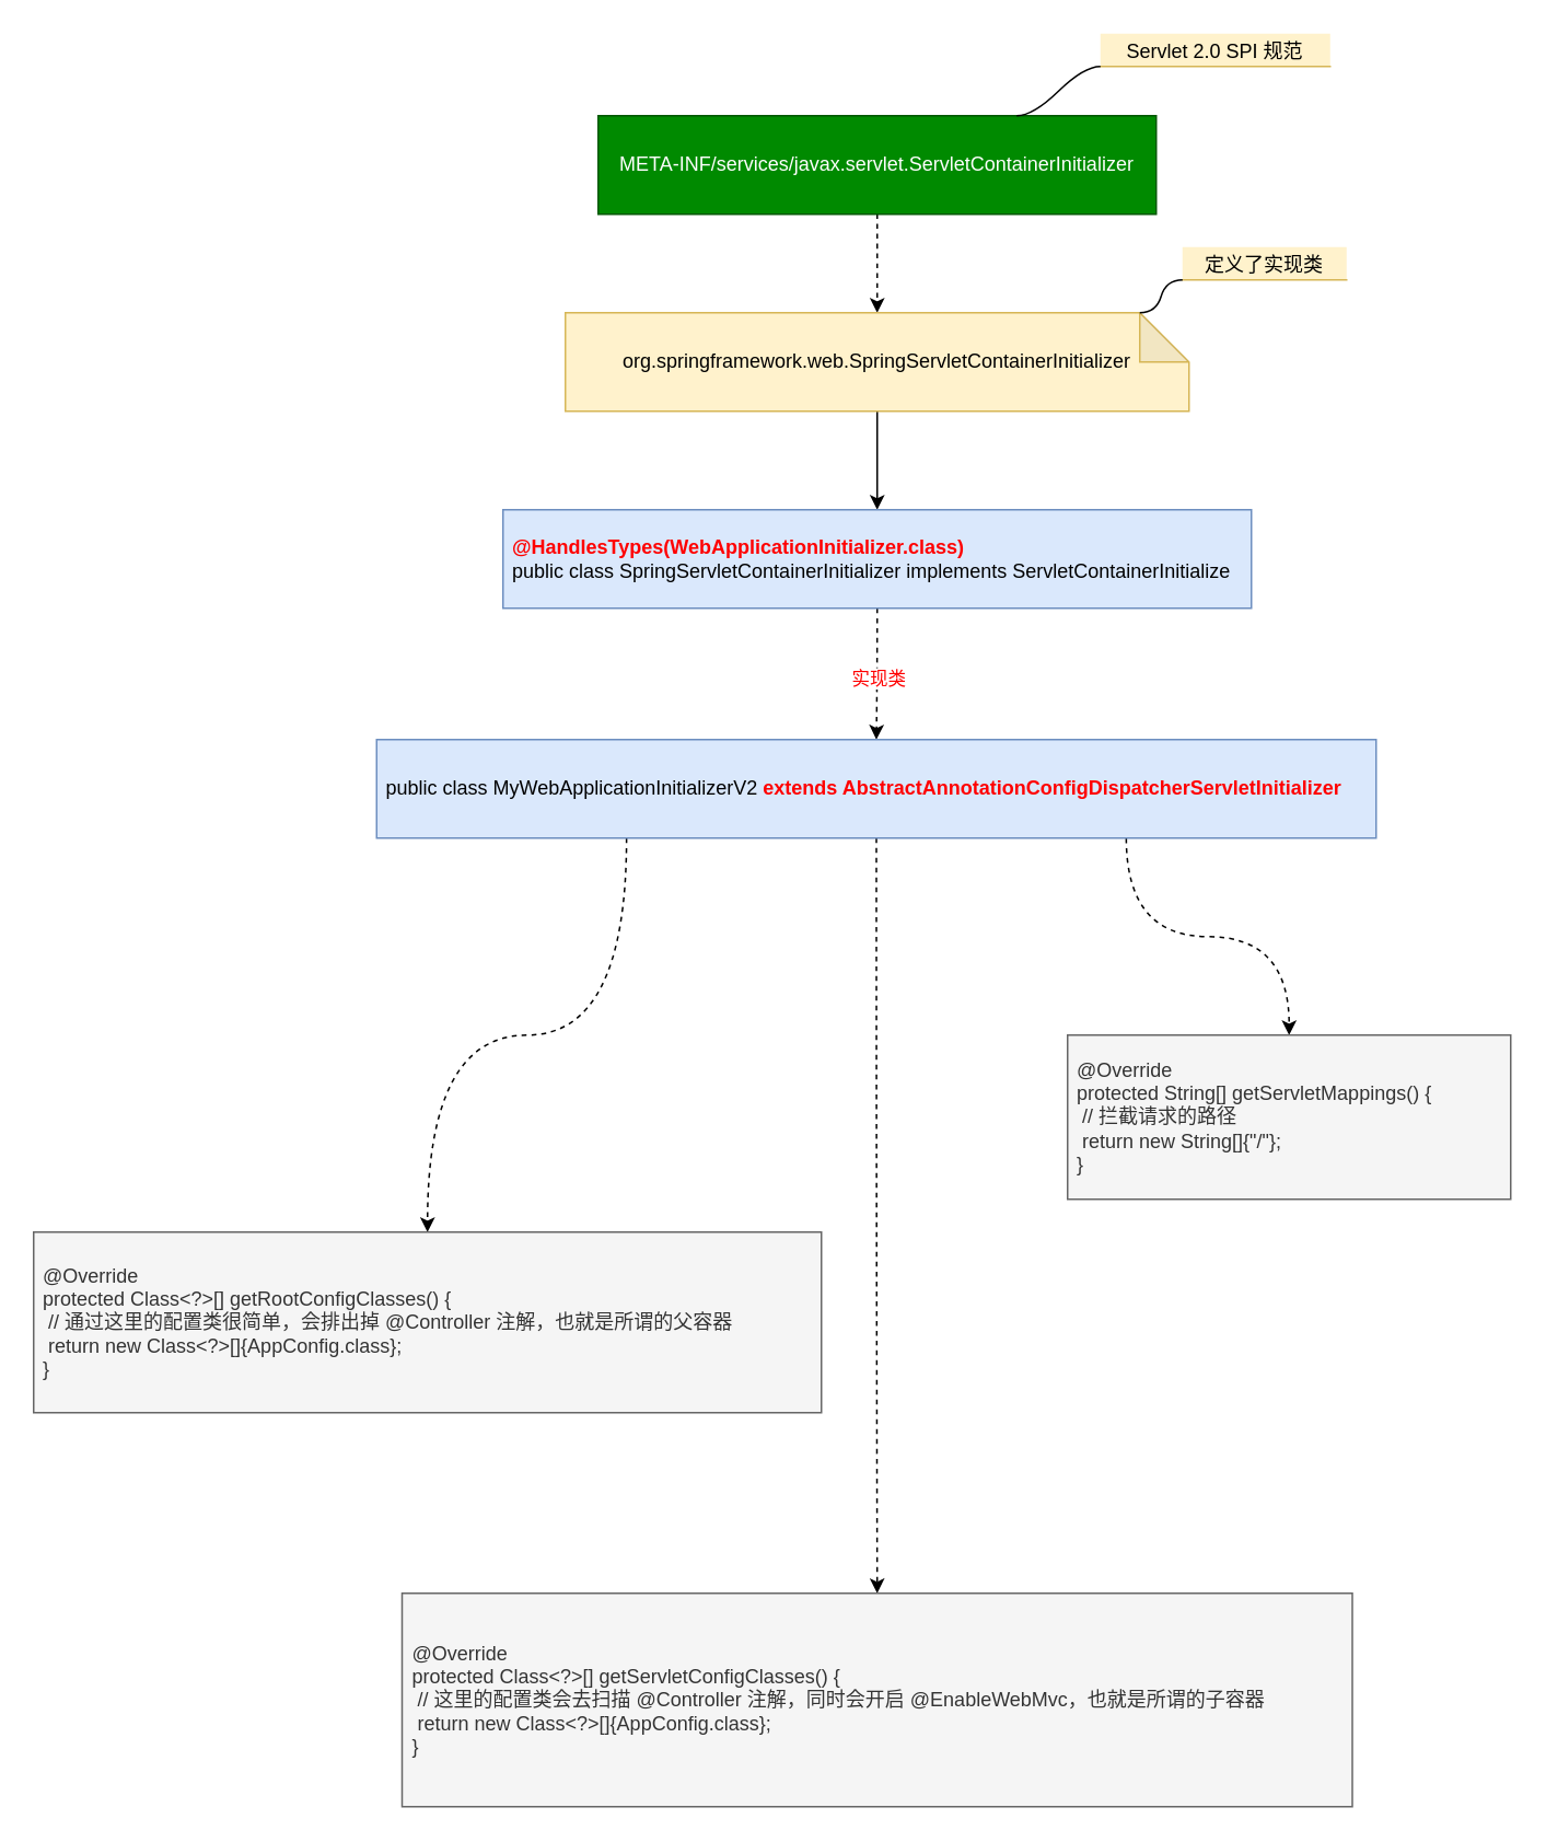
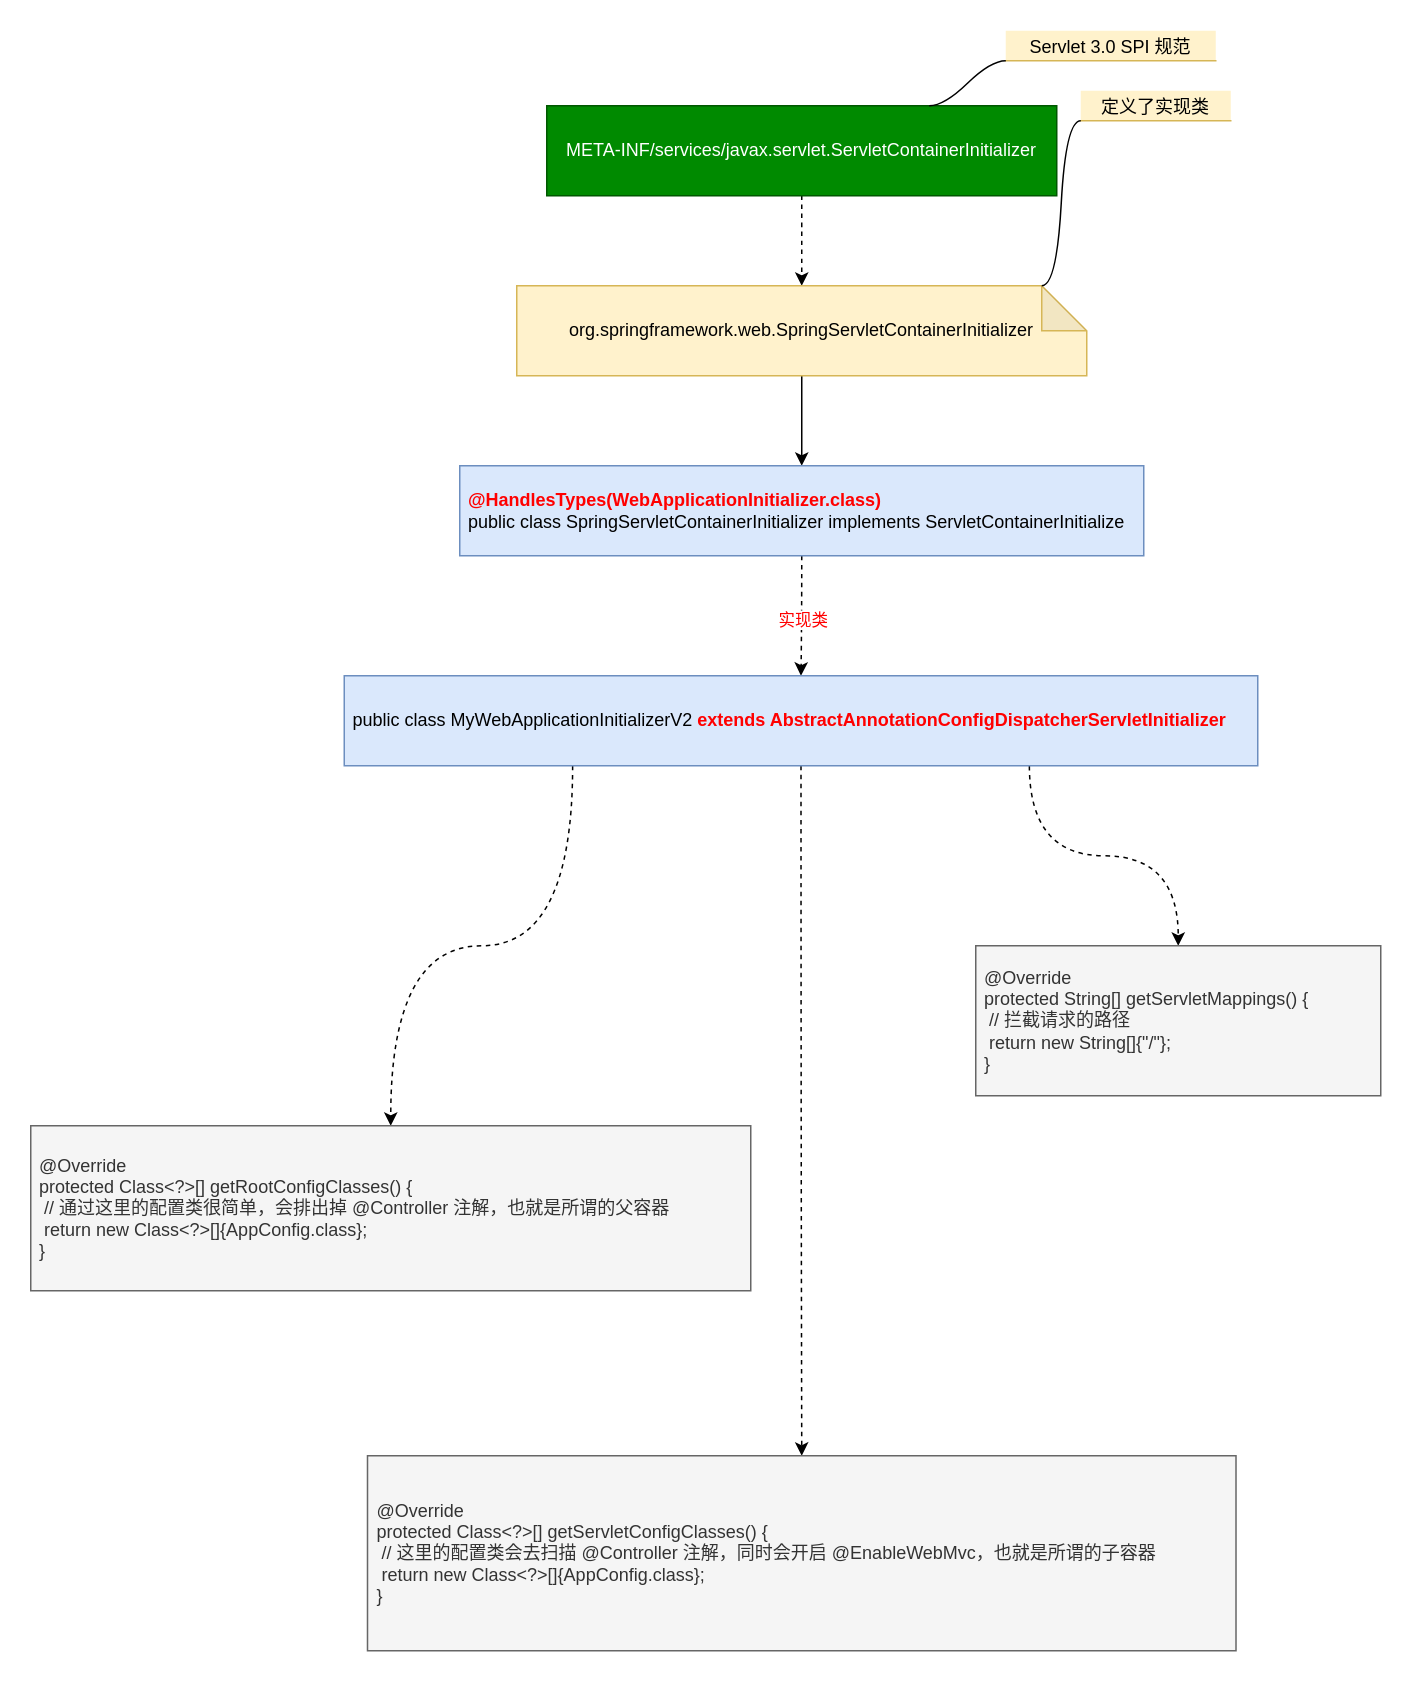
  <mxCell id="0" />
  <mxCell id="1" parent="0" />
  <mxCell id="2" style="edgeStyle=orthogonalEdgeStyle;curved=1;rounded=0;orthogonalLoop=1;jettySize=auto;html=1;exitX=0.5;exitY=1;exitDx=0;exitDy=0;entryX=0.5;entryY=0;entryDx=0;entryDy=0;entryPerimeter=0;fontColor=#FF0000;strokeWidth=1;dashed=1;" edge="1" parent="1" source="3" target="5"><mxGeometry relative="1" as="geometry" /></mxCell>
  <mxCell id="3" value="META-INF/services/javax.servlet.ServletContainerInitializer" style="rounded=0;whiteSpace=wrap;html=1;fillColor=#008a00;strokeColor=#005700;fontColor=#ffffff;" vertex="1" parent="1"><mxGeometry x="364" y="70" width="340" height="60" as="geometry" /></mxCell>
  <mxCell id="4" value="" style="edgeStyle=orthogonalEdgeStyle;curved=1;rounded=0;orthogonalLoop=1;jettySize=auto;html=1;fontColor=#FF0000;strokeWidth=1;" edge="1" parent="1" source="5" target="8"><mxGeometry relative="1" as="geometry" /></mxCell>
  <mxCell id="5" value="org.springframework.web.SpringServletContainerInitializer" style="shape=note;whiteSpace=wrap;html=1;backgroundOutline=1;darkOpacity=0.05;fillColor=#fff2cc;strokeColor=#d6b656;" vertex="1" parent="1"><mxGeometry x="344" y="190" width="380" height="60" as="geometry" /></mxCell>
  <mxCell id="6" value="" style="edgeStyle=orthogonalEdgeStyle;curved=1;rounded=0;orthogonalLoop=1;jettySize=auto;html=1;dashed=1;fontColor=#FF0000;strokeWidth=1;" edge="1" parent="1" source="8" target="16"><mxGeometry relative="1" as="geometry" /></mxCell>
  <mxCell id="7" value="实现类" style="edgeLabel;html=1;align=center;verticalAlign=middle;resizable=0;points=[];fontColor=#FF0000;" vertex="1" connectable="0" parent="6"><mxGeometry y="2" relative="1" as="geometry"><mxPoint as="offset" /></mxGeometry></mxCell>
  <mxCell id="8" value="&lt;div&gt;&lt;b&gt;&lt;font color=&quot;#ff0000&quot;&gt;@HandlesTypes(WebApplicationInitializer.class)&lt;/font&gt;&lt;/b&gt;&lt;/div&gt;&lt;div&gt;public class SpringServletContainerInitializer implements ServletContainerInitialize&lt;/div&gt;" style="whiteSpace=wrap;html=1;fillColor=#dae8fc;strokeColor=#6c8ebf;align=left;spacing=6;" vertex="1" parent="1"><mxGeometry x="306" y="310" width="456" height="60" as="geometry" /></mxCell>
- <mxCell id="9" value="定义了实现类" style="whiteSpace=wrap;html=1;shape=partialRectangle;top=0;left=0;bottom=1;right=0;points=[[0,1],[1,1]];fillColor=#fff2cc;align=center;verticalAlign=bottom;routingCenterY=0.5;snapToPoint=1;recursiveResize=0;autosize=1;treeFolding=1;treeMoving=1;newEdgeStyle={&quot;edgeStyle&quot;:&quot;entityRelationEdgeStyle&quot;,&quot;startArrow&quot;:&quot;none&quot;,&quot;endArrow&quot;:&quot;none&quot;,&quot;segment&quot;:10,&quot;curved&quot;:1};strokeColor=#d6b656;" vertex="1" parent="1"><mxGeometry x="720" y="150" width="100" height="20" as="geometry" /></mxCell>
+ <mxCell id="9" value="定义了实现类" style="whiteSpace=wrap;html=1;shape=partialRectangle;top=0;left=0;bottom=1;right=0;points=[[0,1],[1,1]];fillColor=#fff2cc;align=center;verticalAlign=bottom;routingCenterY=0.5;snapToPoint=1;recursiveResize=0;autosize=1;treeFolding=1;treeMoving=1;newEdgeStyle={&quot;edgeStyle&quot;:&quot;entityRelationEdgeStyle&quot;,&quot;startArrow&quot;:&quot;none&quot;,&quot;endArrow&quot;:&quot;none&quot;,&quot;segment&quot;:10,&quot;curved&quot;:1};strokeColor=#d6b656;" vertex="1" parent="1"><mxGeometry x="720" y="60" width="100" height="20" as="geometry" /></mxCell>
  <mxCell id="10" value="" style="edgeStyle=entityRelationEdgeStyle;startArrow=none;endArrow=none;segment=10;curved=1;rounded=0;fontColor=#000000;strokeWidth=1;exitX=0;exitY=0;exitDx=350;exitDy=0;exitPerimeter=0;" edge="1" target="9" parent="1" source="5"><mxGeometry relative="1" as="geometry"><mxPoint x="880" y="160" as="sourcePoint" /></mxGeometry></mxCell>
- <mxCell id="11" value="Servlet 2.0 SPI 规范" style="whiteSpace=wrap;html=1;shape=partialRectangle;top=0;left=0;bottom=1;right=0;points=[[0,1],[1,1]];fillColor=#fff2cc;align=center;verticalAlign=bottom;routingCenterY=0.5;snapToPoint=1;recursiveResize=0;autosize=1;treeFolding=1;treeMoving=1;newEdgeStyle={&quot;edgeStyle&quot;:&quot;entityRelationEdgeStyle&quot;,&quot;startArrow&quot;:&quot;none&quot;,&quot;endArrow&quot;:&quot;none&quot;,&quot;segment&quot;:10,&quot;curved&quot;:1};strokeColor=#d6b656;" vertex="1" parent="1"><mxGeometry x="670" y="20" width="140" height="20" as="geometry" /></mxCell>
+ <mxCell id="11" value="Servlet 3.0 SPI 规范" style="whiteSpace=wrap;html=1;shape=partialRectangle;top=0;left=0;bottom=1;right=0;points=[[0,1],[1,1]];fillColor=#fff2cc;align=center;verticalAlign=bottom;routingCenterY=0.5;snapToPoint=1;recursiveResize=0;autosize=1;treeFolding=1;treeMoving=1;newEdgeStyle={&quot;edgeStyle&quot;:&quot;entityRelationEdgeStyle&quot;,&quot;startArrow&quot;:&quot;none&quot;,&quot;endArrow&quot;:&quot;none&quot;,&quot;segment&quot;:10,&quot;curved&quot;:1};strokeColor=#d6b656;" vertex="1" parent="1"><mxGeometry x="670" y="20" width="140" height="20" as="geometry" /></mxCell>
  <mxCell id="12" value="" style="edgeStyle=entityRelationEdgeStyle;startArrow=none;endArrow=none;segment=10;curved=1;rounded=0;fontColor=#000000;strokeWidth=1;exitX=0.75;exitY=0;exitDx=0;exitDy=0;" edge="1" target="11" parent="1" source="3"><mxGeometry relative="1" as="geometry"><mxPoint x="590" y="70" as="sourcePoint" /></mxGeometry></mxCell>
  <mxCell id="13" value="" style="edgeStyle=orthogonalEdgeStyle;curved=1;rounded=0;orthogonalLoop=1;jettySize=auto;html=1;dashed=1;fontColor=#FF0000;strokeWidth=1;" edge="1" parent="1" source="16" target="17"><mxGeometry relative="1" as="geometry" /></mxCell>
  <mxCell id="14" style="edgeStyle=orthogonalEdgeStyle;curved=1;rounded=0;orthogonalLoop=1;jettySize=auto;html=1;exitX=0.25;exitY=1;exitDx=0;exitDy=0;dashed=1;fontColor=#FF0000;strokeWidth=1;" edge="1" parent="1" source="16" target="19"><mxGeometry relative="1" as="geometry" /></mxCell>
  <mxCell id="15" style="edgeStyle=orthogonalEdgeStyle;curved=1;rounded=0;orthogonalLoop=1;jettySize=auto;html=1;exitX=0.75;exitY=1;exitDx=0;exitDy=0;dashed=1;fontColor=#FF0000;strokeWidth=1;" edge="1" parent="1" source="16" target="18"><mxGeometry relative="1" as="geometry" /></mxCell>
  <mxCell id="16" value="public class MyWebApplicationInitializerV2 &lt;b&gt;&lt;font color=&quot;#ff0000&quot;&gt;extends AbstractAnnotationConfigDispatcherServletInitializer&lt;/font&gt;&lt;/b&gt;" style="whiteSpace=wrap;html=1;align=left;fillColor=#dae8fc;strokeColor=#6c8ebf;spacing=6;" vertex="1" parent="1"><mxGeometry x="229" y="450" width="609" height="60" as="geometry" /></mxCell>
  <mxCell id="17" value="&lt;div&gt;@Override&lt;/div&gt;&lt;div&gt;&lt;span&gt; &lt;/span&gt;protected Class&amp;lt;?&amp;gt;[] getServletConfigClasses() {&lt;/div&gt;&lt;div&gt;&lt;span&gt;&lt;span style=&quot;white-space: pre&quot;&gt; &lt;/span&gt;// 这里的配置类会去扫描 @Controller 注解，同时会开启 @EnableWebMvc，也就是所谓的子容器&lt;/span&gt;&lt;/div&gt;&lt;div&gt;&lt;span&gt;  &lt;/span&gt;&lt;span style=&quot;white-space: pre&quot;&gt; &lt;/span&gt;return new Class&amp;lt;?&amp;gt;[]{AppConfig.class};&lt;/div&gt;&lt;div&gt;&lt;span&gt; &lt;/span&gt;}&lt;/div&gt;" style="whiteSpace=wrap;html=1;align=left;fillColor=#f5f5f5;strokeColor=#666666;spacing=6;fontColor=#333333;" vertex="1" parent="1"><mxGeometry x="244.5" y="970" width="579" height="130" as="geometry" /></mxCell>
  <mxCell id="18" value="&lt;div&gt;@Override&lt;/div&gt;&lt;div&gt;&lt;span&gt; &lt;/span&gt;protected String[] getServletMappings() {&lt;/div&gt;&lt;div&gt;&lt;span&gt;&lt;span style=&quot;white-space: pre&quot;&gt; &lt;/span&gt;// 拦截请求的路径&lt;/span&gt;&lt;/div&gt;&lt;div&gt;&lt;span&gt;&lt;span style=&quot;white-space: pre&quot;&gt; &lt;/span&gt;return new String[]{&quot;/&quot;};&lt;/span&gt;&lt;/div&gt;&lt;div&gt;&lt;span&gt; &lt;/span&gt;}&lt;/div&gt;" style="whiteSpace=wrap;html=1;align=left;fillColor=#f5f5f5;strokeColor=#666666;spacing=6;fontColor=#333333;" vertex="1" parent="1"><mxGeometry x="650" y="630" width="270" height="100" as="geometry" /></mxCell>
  <mxCell id="19" value="&lt;div&gt;@Override&lt;/div&gt;&lt;div&gt;&lt;span&gt; &lt;/span&gt;protected Class&amp;lt;?&amp;gt;[] getRootConfigClasses() {&lt;/div&gt;&lt;div&gt;&lt;span&gt;&lt;span style=&quot;white-space: pre&quot;&gt; &lt;/span&gt;// 通过这里的配置类很简单，会排出掉 @Controller 注解，也就是所谓的父容器&lt;/span&gt;&lt;/div&gt;&lt;div&gt;&lt;span&gt;&lt;span style=&quot;white-space: pre&quot;&gt; &lt;/span&gt;return new Class&amp;lt;?&amp;gt;[]{AppConfig.class};&lt;/span&gt;&lt;/div&gt;&lt;div&gt;&lt;span&gt; &lt;/span&gt;}&lt;/div&gt;" style="whiteSpace=wrap;html=1;align=left;fillColor=#f5f5f5;strokeColor=#666666;spacing=6;fontColor=#333333;" vertex="1" parent="1"><mxGeometry x="20" y="750" width="480" height="110" as="geometry" /></mxCell>
